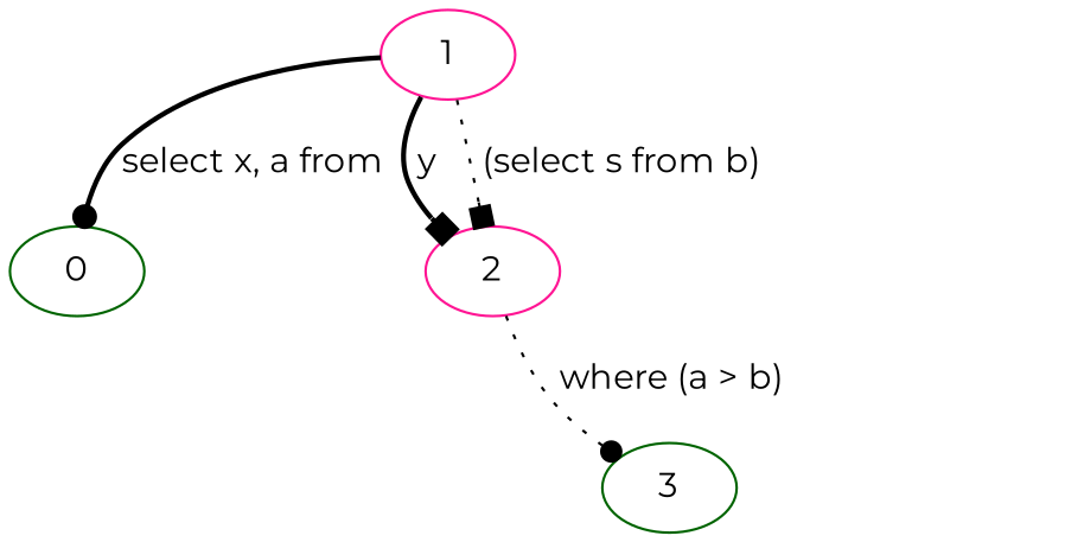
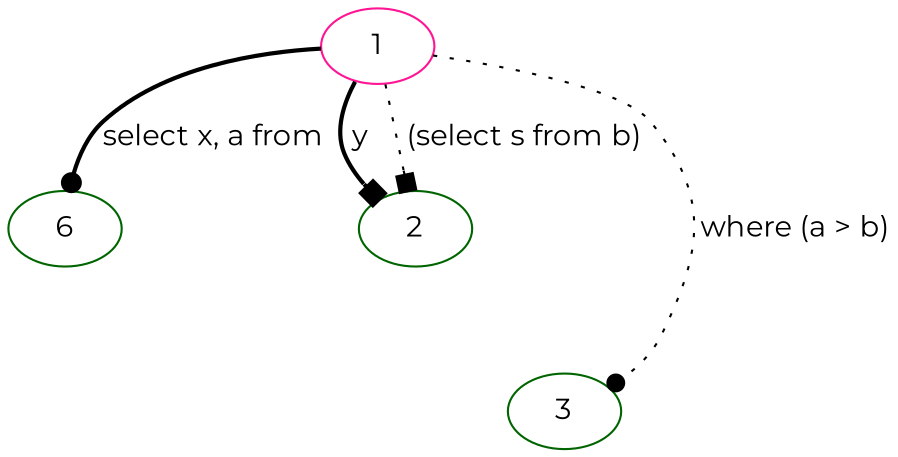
  digraph {
    fontname=Montserrat
    node [color=deeppink fontname=Montserrat]
    edge [arrowhead=dot fontname=Montserrat style=bold]
    1
-   0 [color=darkgreen]
-   2
+   0 [color=darkgreen label=6]
+   2 [color=darkgreen]
    3 [color=darkgreen]
    1 -> 0 [label="select x, a from "]
    1 -> 2 [arrowhead=box label=" y"]
    1 -> 2 [arrowhead=box label=" (select s from b)" style=dotted]
-   2 -> 3 [label=" where (a > b)" style=dotted]
+   1 -> 3 [label=" where (a > b)" style=dotted]
  }
